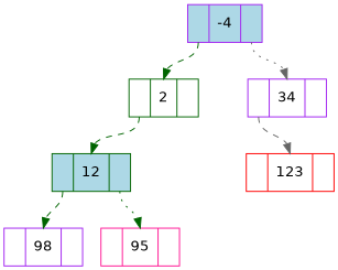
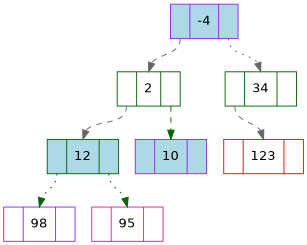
  digraph {
    fontname="DejaVu Sans"
    node [color=purple fillcolor=white fontname="DejaVu Sans" shape=record style=filled]
    edge [color=darkgreen fontname="DejaVu Sans" headport=f1 style=dashed tailport=f0]
    n1 [fillcolor=lightblue label="<f0> |<f1> -4|<f2> "]
    n2 [color=darkgreen label="<f0> |<f1> 2|<f2> "]
-   n3 [label="<f0> |<f1> 34|<f2> "]
+   n3 [color=darkgreen label="<f0> |<f1> 34|<f2> "]
    n4 [color=darkgreen fillcolor=lightblue label="<f0> |<f1> 12|<f2> "]
+   n5 [fillcolor=lightblue label="<f0> |<f1> 10|<f2> "]
    n6 [color=red label="<f0> |<f1> 123|<f2> "]
    n7 [label="<f0> |<f1> 98|<f2> "]
    n8 [color=deeppink label="<f0> |<f1> 95|<f2> "]
-   n1 -> n2
+   n1 -> n2 [color=gray40]
    n1 -> n3 [color=gray40 style=dotted tailport=f2]
-   n2 -> n4
+   n2 -> n4 [color=gray40]
+   n2 -> n5 [tailport=f2]
    n3 -> n6 [color=gray40]
-   n4 -> n7
+   n4 -> n7 [style=dotted]
    n4 -> n8 [style=dotted tailport=f2]
  }
